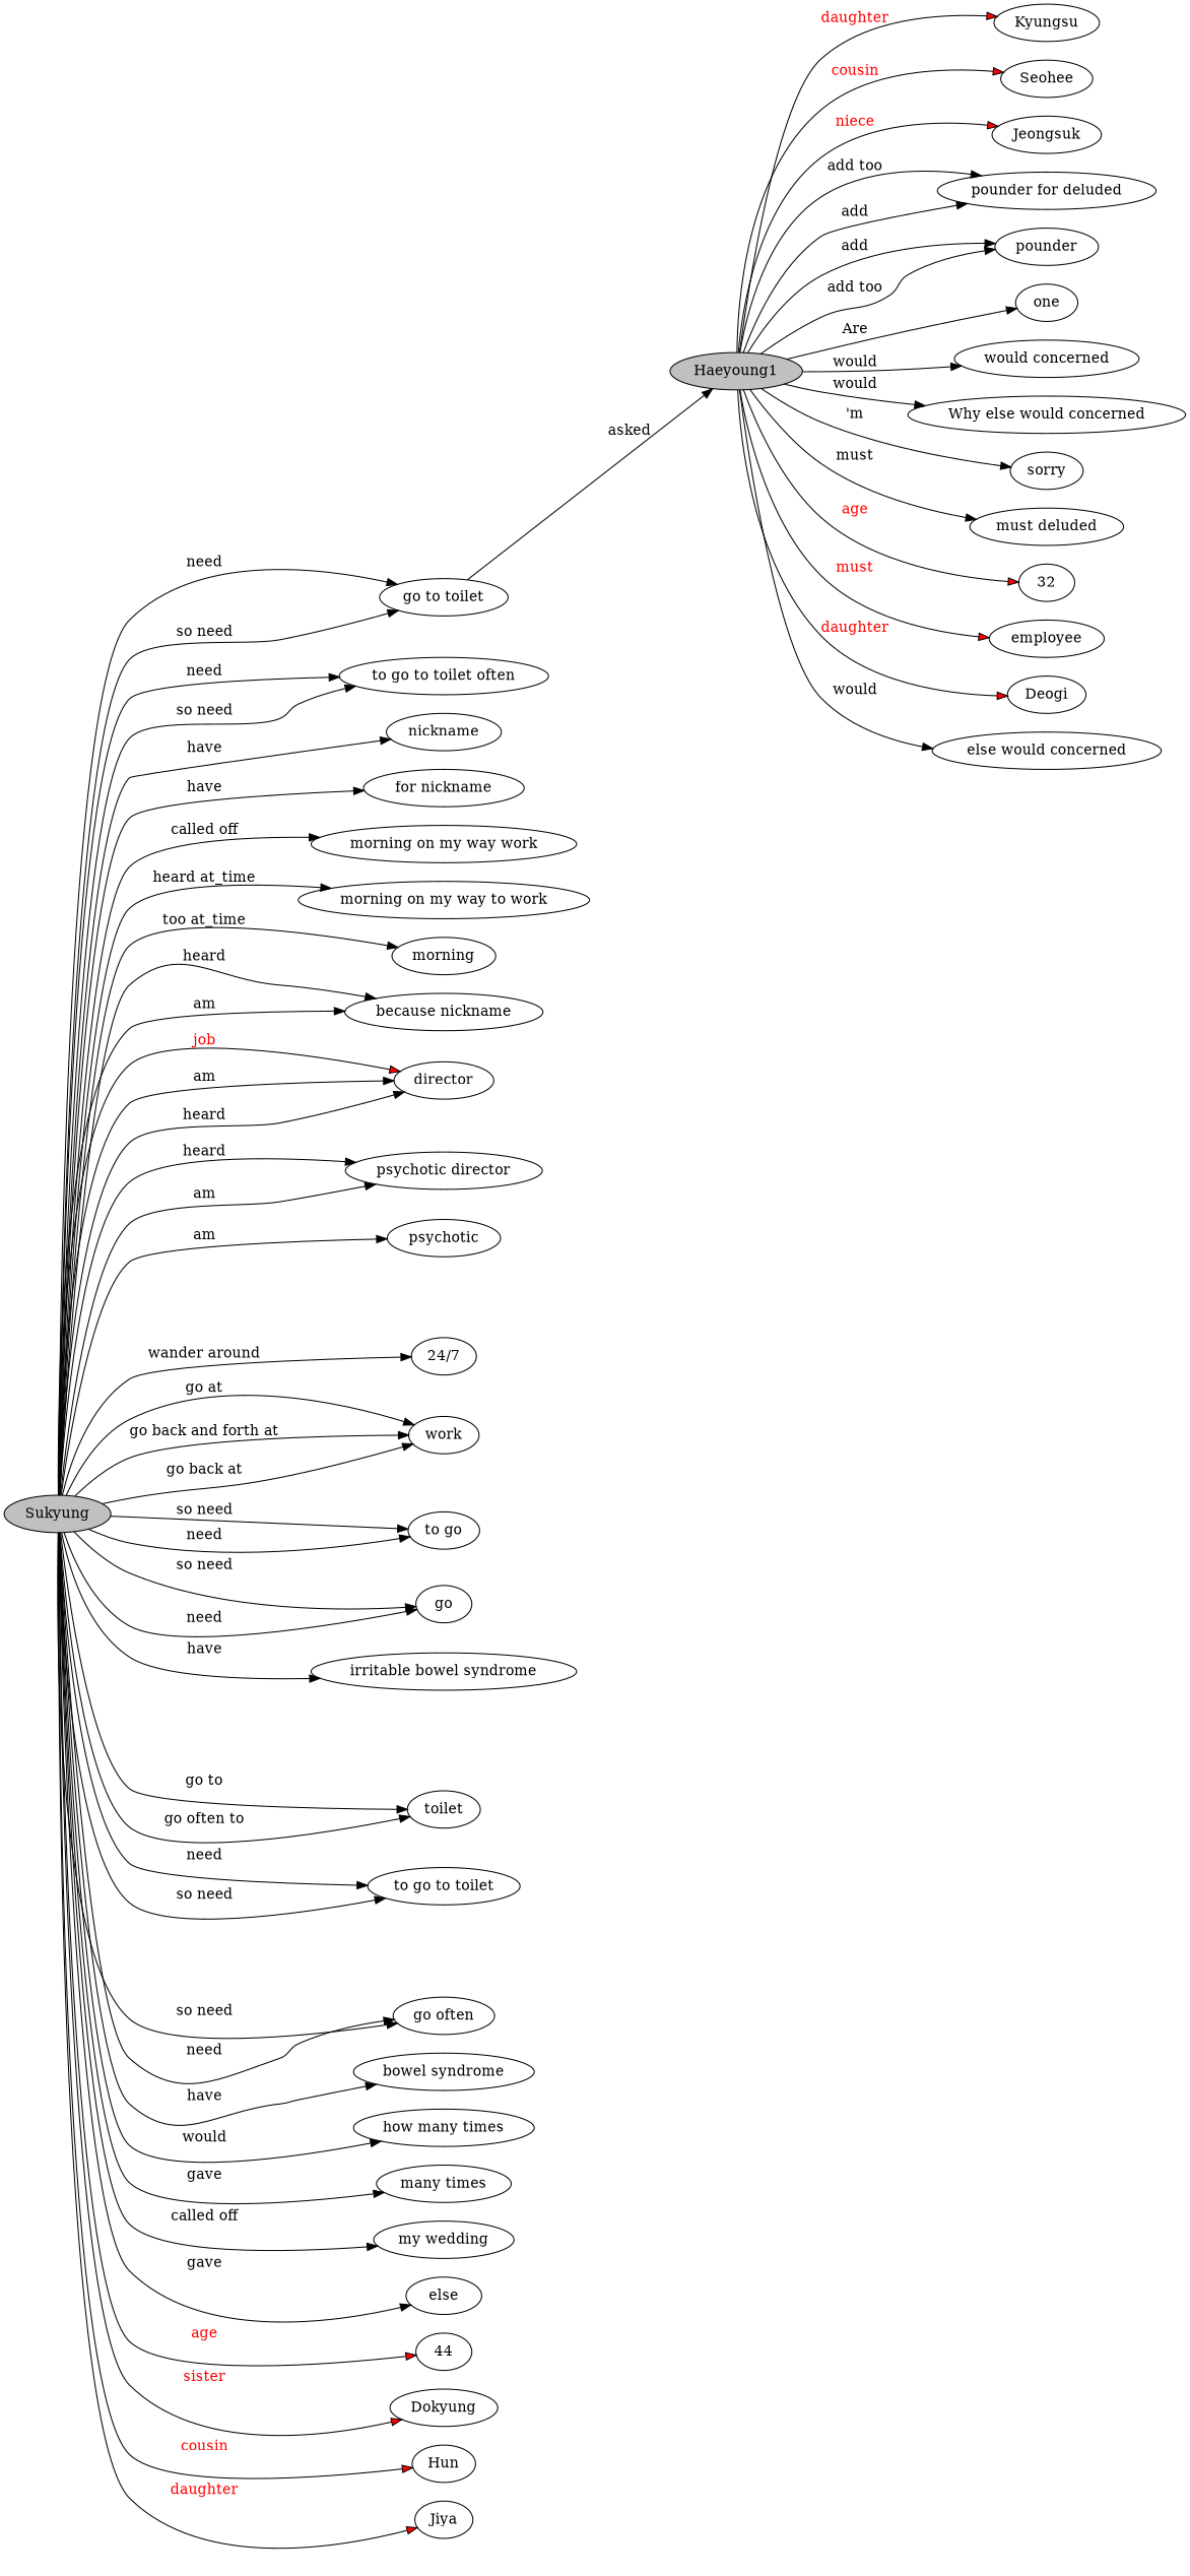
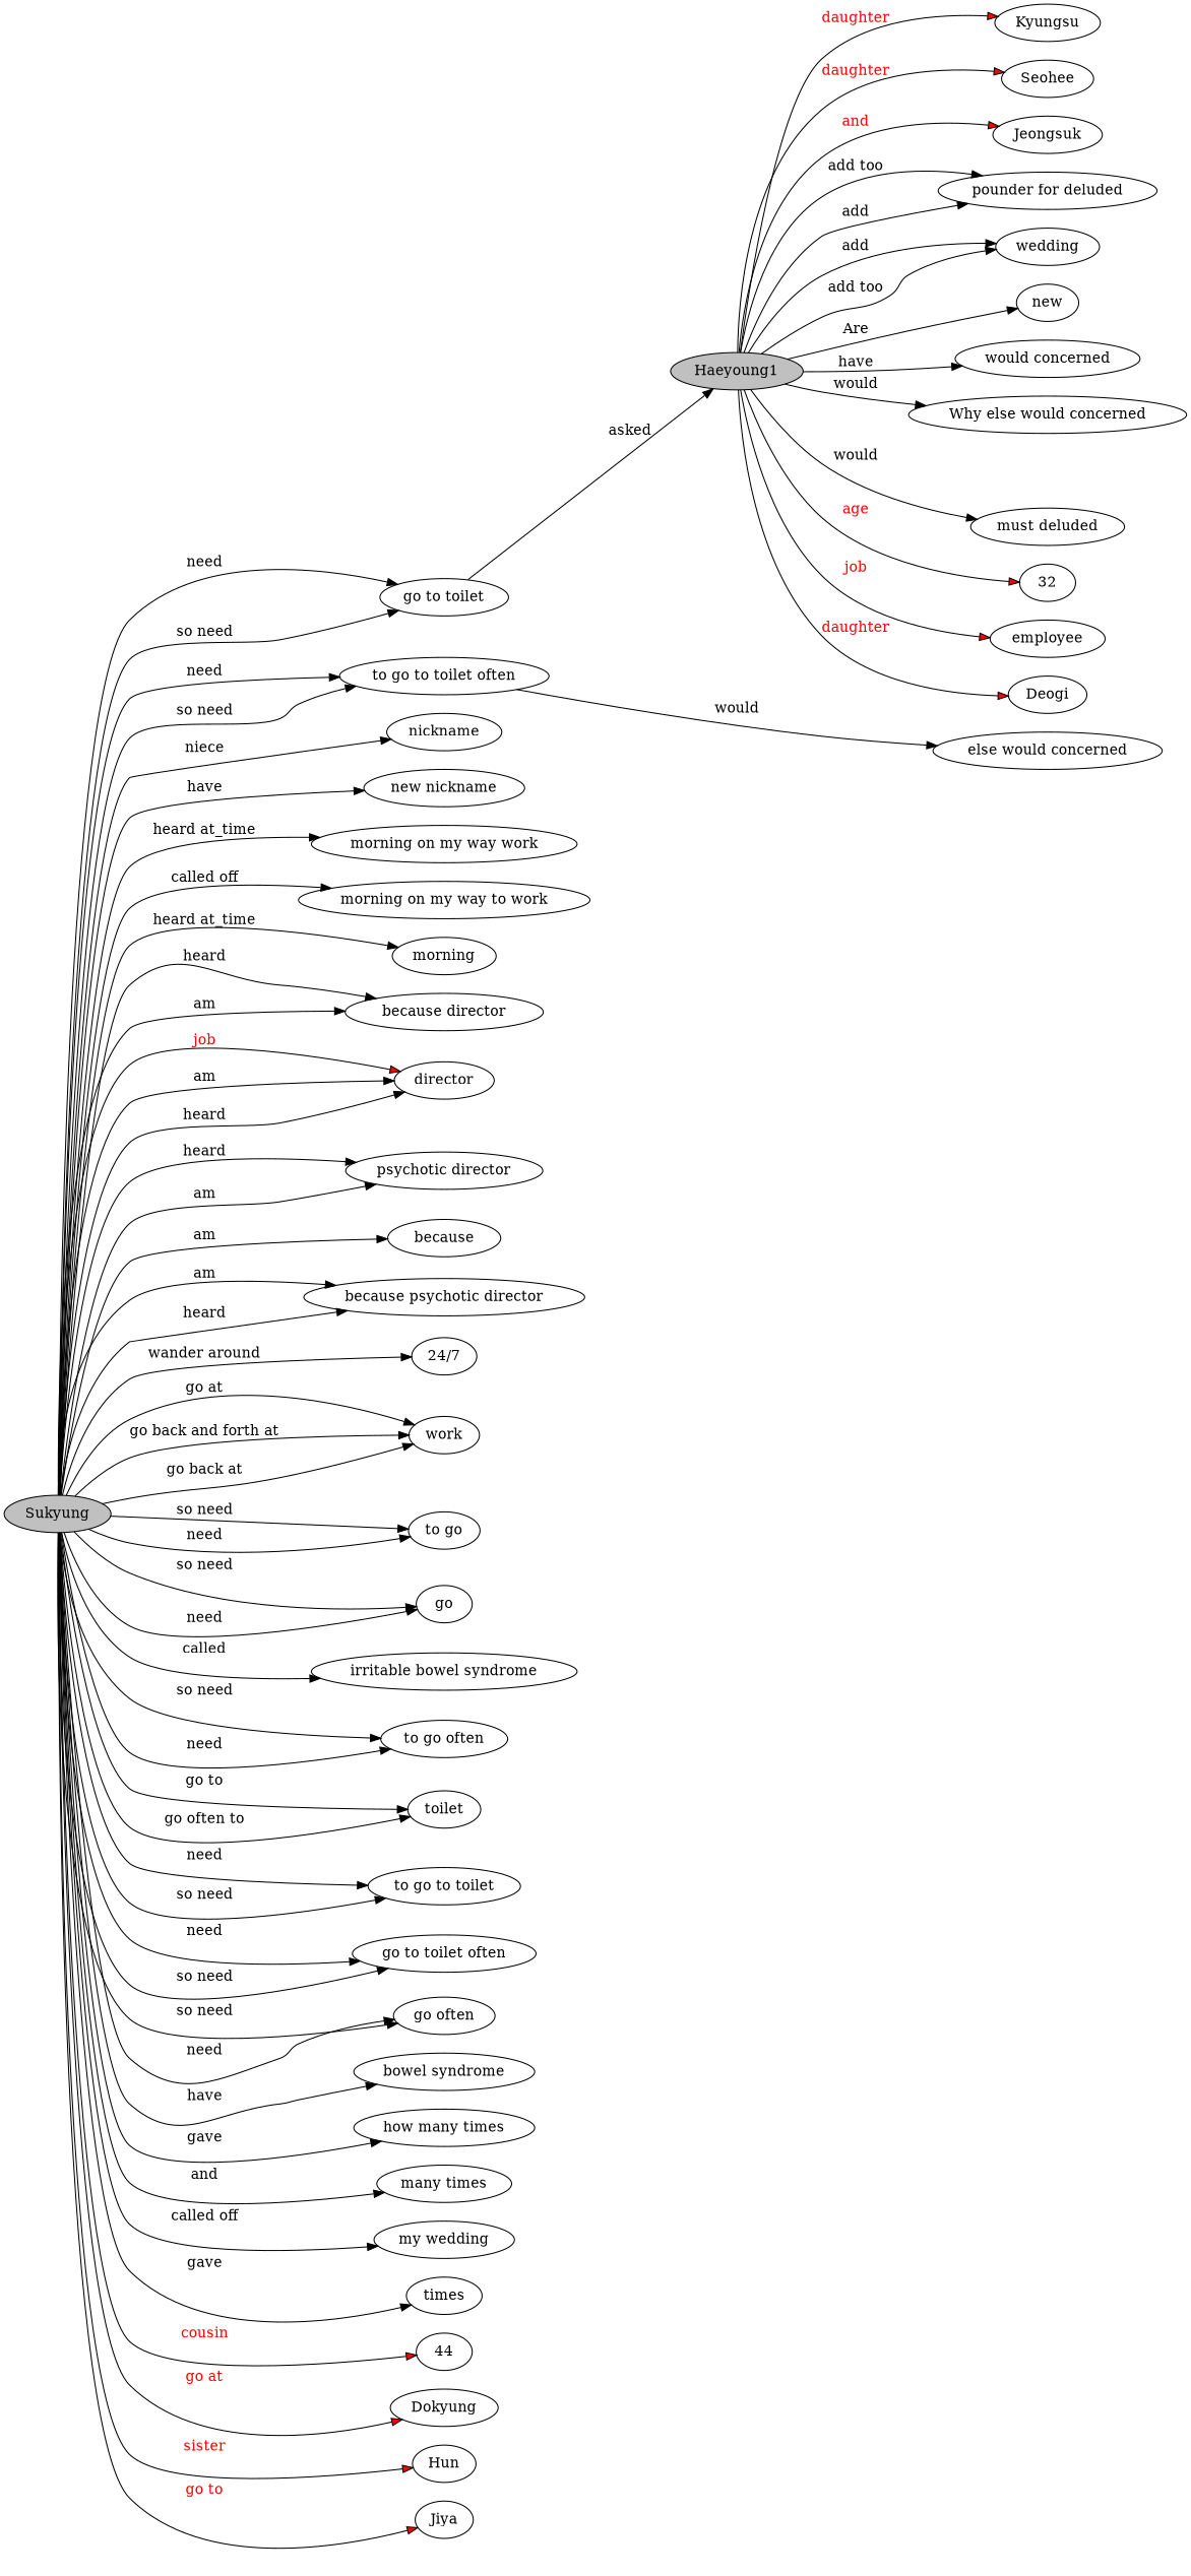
  digraph {
    rankdir=LR
    n1 [fillcolor=gray label=Haeyoung1 style=filled]
    n2 [label="pounder for deluded"]
-   n3 [label=pounder]
-   n4 [label=one]
+   n3 [label=wedding]
+   n4 [label=new]
    n5 [label="would concerned"]
    n6 [label="else would concerned"]
    n7 [label="Why else would concerned"]
-   n8 [label=sorry]
    n9 [label="must deluded"]
    n10 [label=32]
    n11 [label=employee]
    n12 [label=Deogi]
    n13 [label=Kyungsu]
    n14 [label=Seohee]
    n15 [label=Jeongsuk]
    n16 [fillcolor=gray label=Sukyung style=filled]
    n17 [label=nickname]
-   n18 [label="for nickname"]
+   n18 [label="new nickname"]
    n19 [label="morning on my way work"]
    n20 [label="morning on my way to work"]
    n21 [label=morning]
-   n22 [label="because nickname"]
+   n22 [label="because director"]
    n23 [label=director]
    n24 [label="psychotic director"]
-   n25 [label=psychotic]
+   n25 [label=because]
+   n26 [label="because psychotic director"]
    n27 [label="24/7"]
    n28 [label=work]
    n29 [label="to go"]
    n30 [label=go]
    n31 [label="irritable bowel syndrome"]
    n32 [label="go to toilet"]
    n33 [label="to go to toilet often"]
+   n34 [label="to go often"]
    n35 [label=toilet]
    n36 [label="to go to toilet"]
+   n37 [label="go to toilet often"]
    n38 [label="go often"]
    n39 [label="bowel syndrome"]
    n40 [label="how many times"]
    n41 [label="many times"]
    n42 [label="my wedding"]
-   n43 [label=else]
+   n43 [label=times]
    n44 [label=44]
    n45 [label=Dokyung]
    n46 [label=Hun]
    n47 [label=Jiya]
    n1 -> n2 [label="add too"]
    n1 -> n2 [label=add]
    n1 -> n3 [label=add]
    n1 -> n3 [label="add too"]
    n1 -> n4 [label=Are]
-   n1 -> n5 [label=would]
-   n1 -> n6 [label=would]
+   n1 -> n5 [label=have]
+   n33 -> n6 [label=would]
    n1 -> n7 [label=would]
-   n1 -> n8 [label="'m"]
-   n1 -> n9 [label=must]
+   n1 -> n9 [label=would]
    n1 -> n10 [fillcolor=red fontcolor=red label=age style=filled]
-   n1 -> n11 [fillcolor=red fontcolor=red label=must style=filled]
+   n1 -> n11 [fillcolor=red fontcolor=red label=job style=filled]
    n1 -> n12 [fillcolor=red fontcolor=red label=daughter style=filled]
    n1 -> n13 [fillcolor=red fontcolor=red label=daughter style=filled]
-   n1 -> n14 [fillcolor=red fontcolor=red label=cousin style=filled]
-   n1 -> n15 [fillcolor=red fontcolor=red label=niece style=filled]
-   n16 -> n17 [label=have]
+   n1 -> n14 [fillcolor=red fontcolor=red label=daughter style=filled]
+   n1 -> n15 [fillcolor=red fontcolor=red label=and style=filled]
+   n16 -> n17 [label=niece]
    n16 -> n18 [label=have]
-   n16 -> n19 [label="called off"]
-   n16 -> n20 [label="heard at_time"]
-   n16 -> n21 [label="too at_time"]
+   n16 -> n19 [label="heard at_time"]
+   n16 -> n20 [label="called off"]
+   n16 -> n21 [label="heard at_time"]
    n16 -> n22 [label=heard]
    n16 -> n22 [label=am]
    n16 -> n23 [label=am]
    n16 -> n23 [label=heard]
    n16 -> n23 [fillcolor=red fontcolor=red label=job style=filled]
    n16 -> n24 [label=heard]
    n16 -> n24 [label=am]
    n16 -> n25 [label=am]
+   n16 -> n26 [label=am]
+   n16 -> n26 [label=heard]
    n16 -> n27 [label="wander around"]
    n16 -> n28 [label="go back and forth at"]
    n16 -> n28 [label="go back at"]
    n16 -> n28 [label="go at"]
    n16 -> n29 [label="so need"]
    n16 -> n29 [label=need]
    n16 -> n30 [label="so need"]
    n16 -> n30 [label=need]
-   n16 -> n31 [label=have]
+   n16 -> n31 [label=called]
    n16 -> n32 [label=need]
    n16 -> n32 [label="so need"]
    n16 -> n33 [label=need]
    n16 -> n33 [label="so need"]
+   n16 -> n34 [label="so need"]
+   n16 -> n34 [label=need]
    n16 -> n35 [label="go to"]
    n16 -> n35 [label="go often to"]
    n16 -> n36 [label=need]
    n16 -> n36 [label="so need"]
+   n16 -> n37 [label=need]
+   n16 -> n37 [label="so need"]
    n16 -> n38 [label="so need"]
    n16 -> n38 [label=need]
    n16 -> n39 [label=have]
-   n16 -> n40 [label=would]
-   n16 -> n41 [label=gave]
+   n16 -> n40 [label=gave]
+   n16 -> n41 [label=and]
    n16 -> n42 [label="called off"]
    n16 -> n43 [label=gave]
-   n16 -> n44 [fillcolor=red fontcolor=red label=age style=filled]
-   n16 -> n45 [fillcolor=red fontcolor=red label=sister style=filled]
-   n16 -> n46 [fillcolor=red fontcolor=red label=cousin style=filled]
-   n16 -> n47 [fillcolor=red fontcolor=red label=daughter style=filled]
+   n16 -> n44 [fillcolor=red fontcolor=red label=cousin style=filled]
+   n16 -> n45 [fillcolor=red fontcolor=red label="go at" style=filled]
+   n16 -> n46 [fillcolor=red fontcolor=red label=sister style=filled]
+   n16 -> n47 [fillcolor=red fontcolor=red label="go to" style=filled]
    n32 -> n1 [label=asked]
  }
